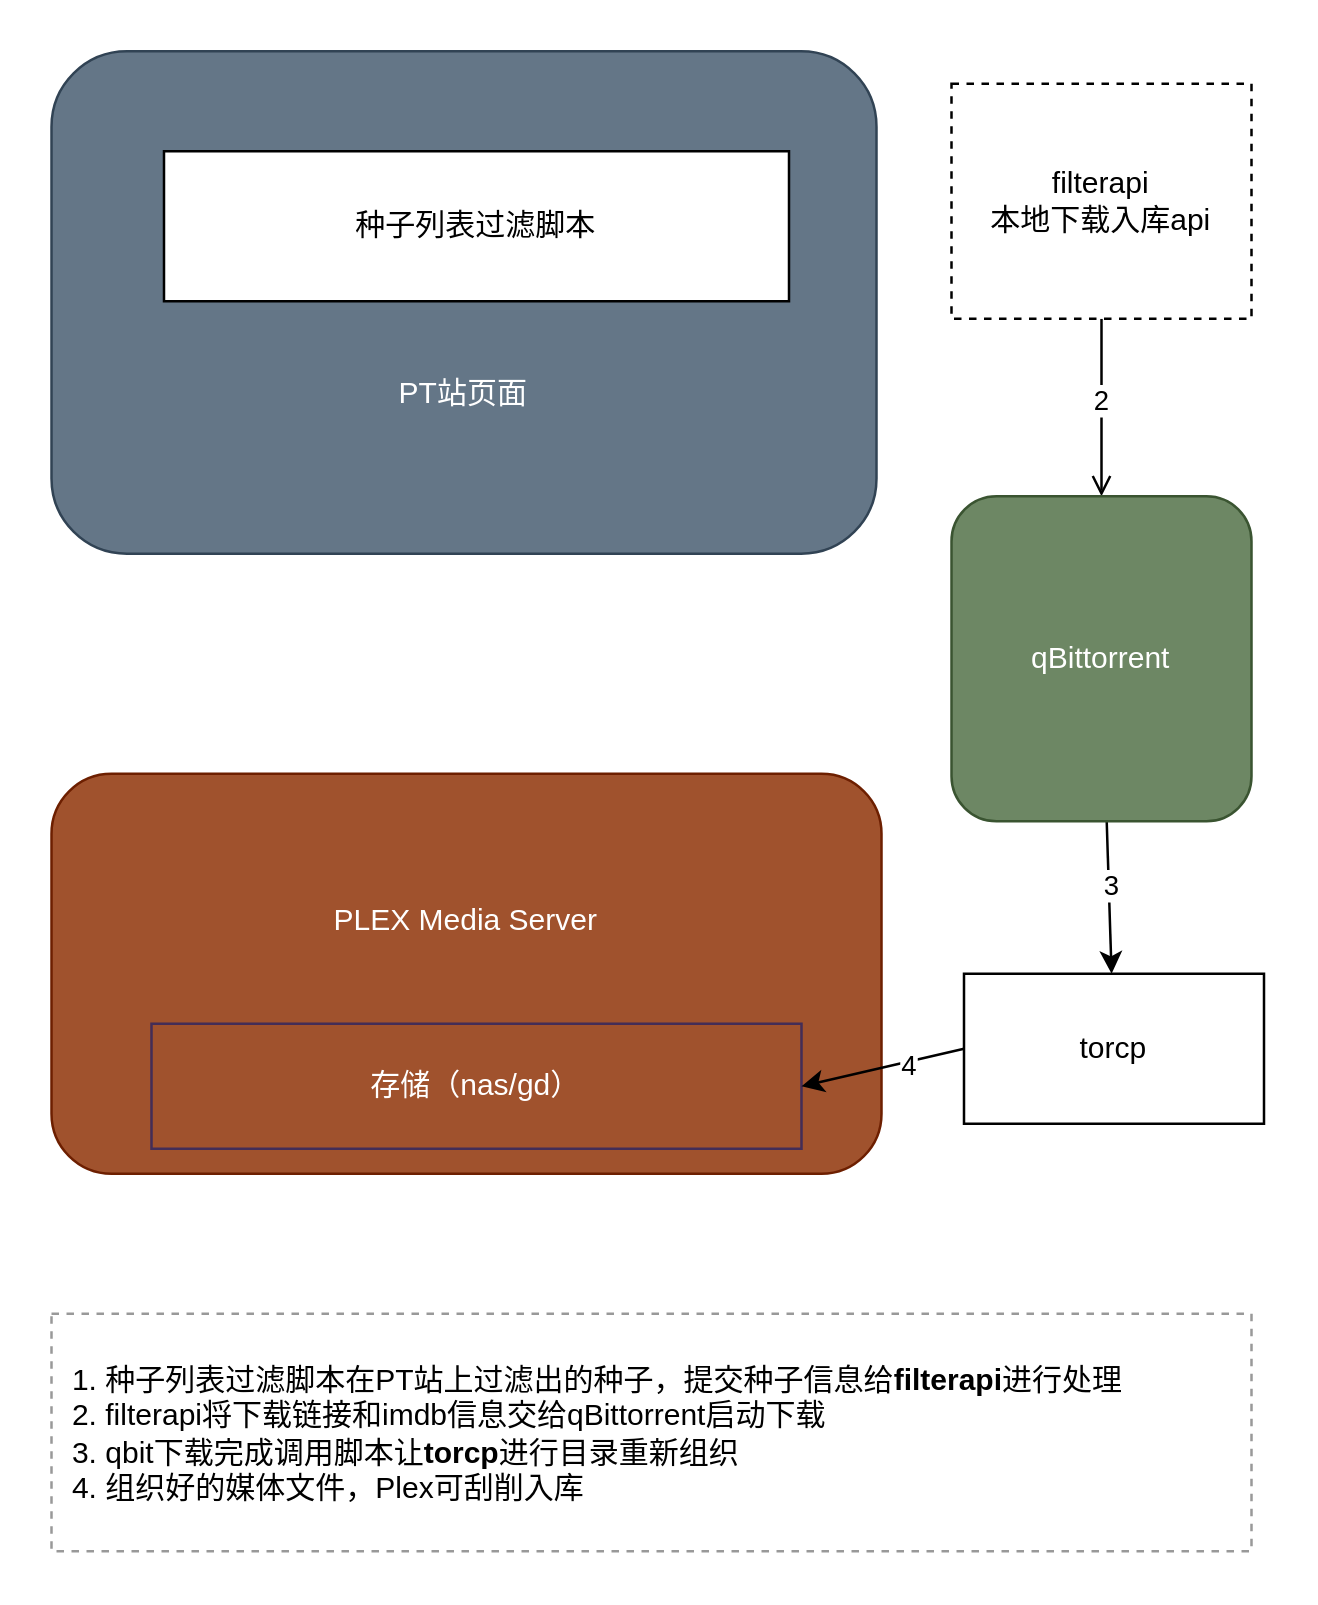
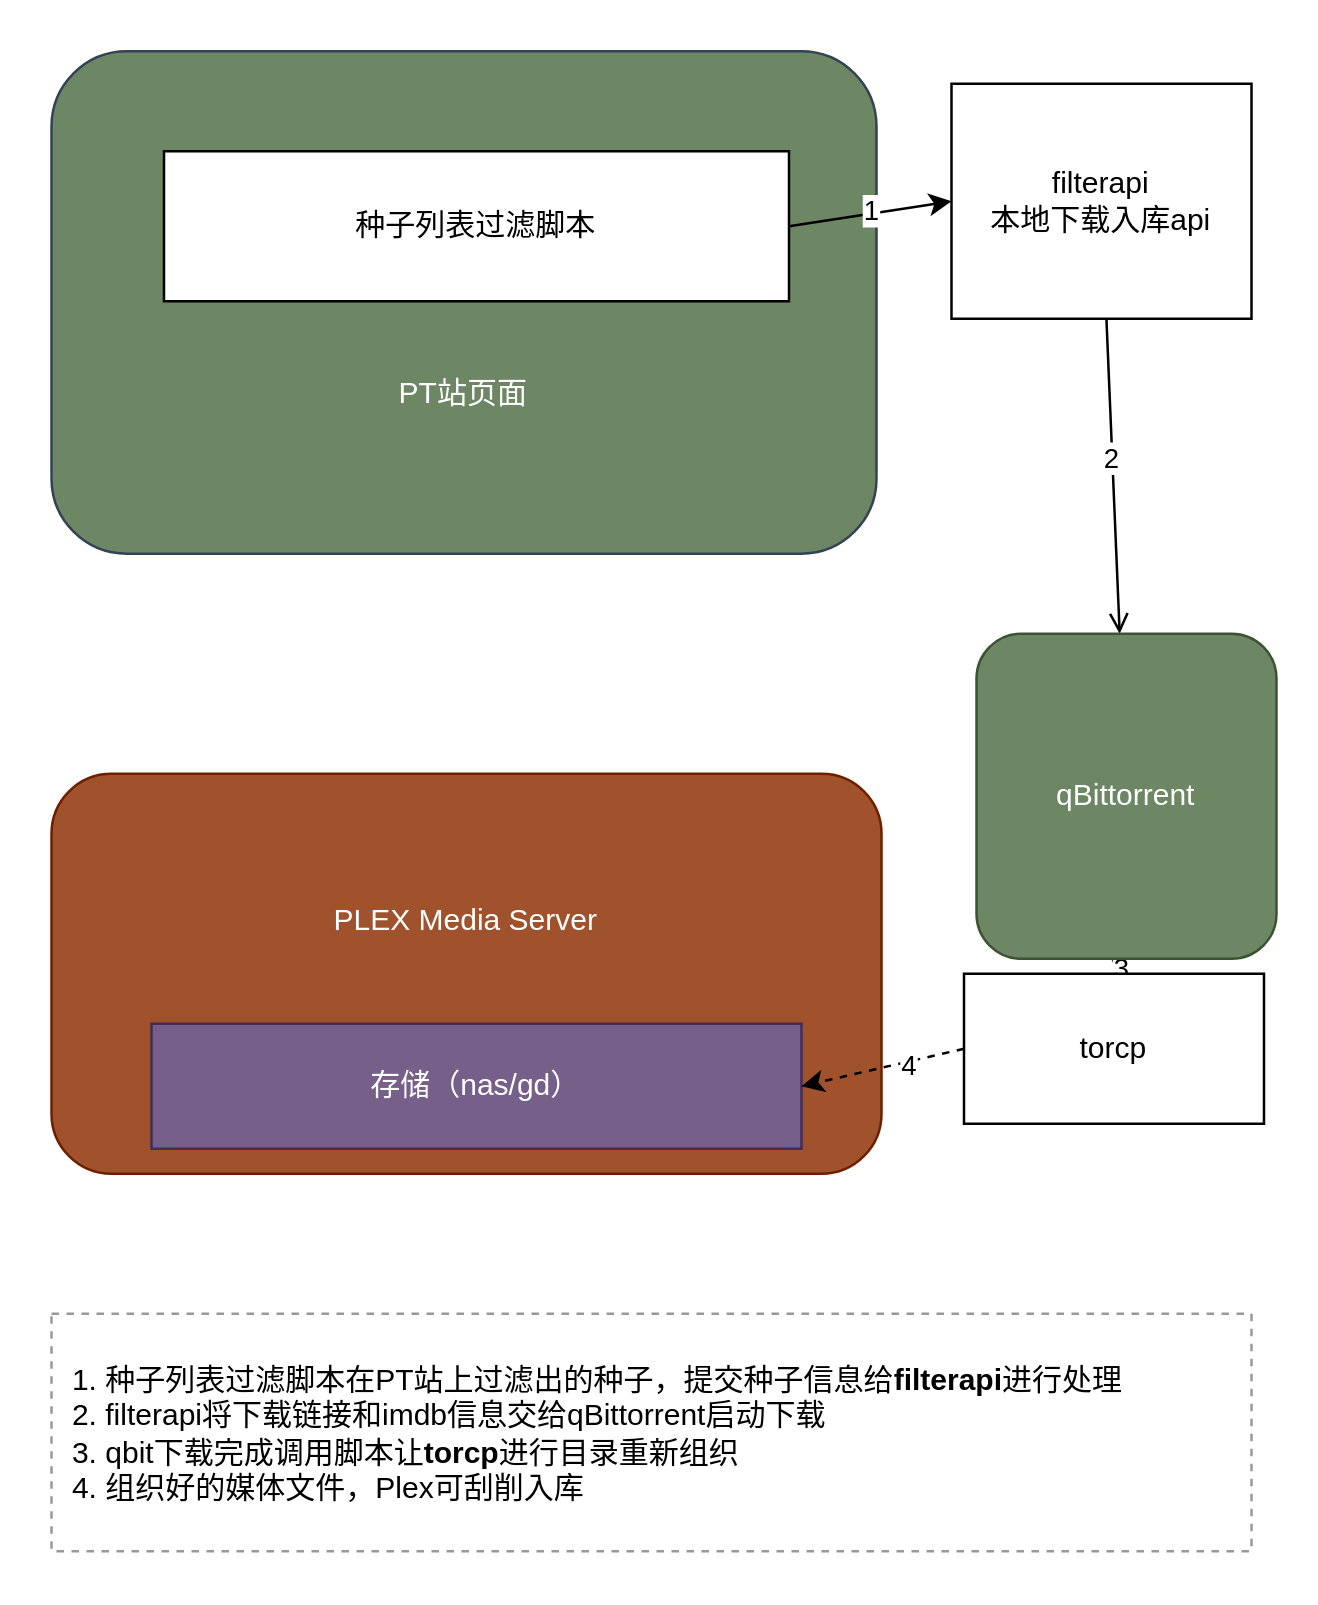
  <mxCell id="0" />
  <mxCell id="1" parent="0" />
- <mxCell id="2" value="&lt;br&gt;&lt;br&gt;&lt;br&gt;&lt;br&gt;&lt;br&gt;PT站页面" style="rounded=1;whiteSpace=wrap;html=1;fillColor=#647687;strokeColor=#314354;fontColor=#ffffff;" vertex="1" parent="1"><mxGeometry x="20" y="20" width="330" height="201" as="geometry" /></mxCell>
+ <mxCell id="2" value="&lt;br&gt;&lt;br&gt;&lt;br&gt;&lt;br&gt;&lt;br&gt;PT站页面" style="rounded=1;whiteSpace=wrap;html=1;fillColor=#6d8764;strokeColor=#314354;fontColor=#ffffff;" vertex="1" parent="1"><mxGeometry x="20" y="20" width="330" height="201" as="geometry" /></mxCell>
+ <mxCell id="3" style="edgeStyle=none;html=1;exitX=1;exitY=0.5;exitDx=0;exitDy=0;entryX=0;entryY=0.5;entryDx=0;entryDy=0;" edge="1" parent="1" source="16" target="7"><mxGeometry relative="1" as="geometry"><mxPoint x="290" y="80" as="sourcePoint" /></mxGeometry></mxCell>
+ <mxCell id="4" value="1" style="edgeLabel;html=1;align=center;verticalAlign=middle;resizable=0;points=[];" vertex="1" connectable="0" parent="3"><mxGeometry y="3" relative="1" as="geometry"><mxPoint y="1" as="offset" /></mxGeometry></mxCell>
  <mxCell id="5" value="" style="edgeStyle=none;html=1;endArrow=open;" edge="1" parent="1" source="7" target="10"><mxGeometry relative="1" as="geometry" /></mxCell>
  <mxCell id="6" value="2" style="edgeLabel;html=1;align=center;verticalAlign=middle;resizable=0;points=[];" vertex="1" connectable="0" parent="5"><mxGeometry x="-0.121" y="-1" relative="1" as="geometry"><mxPoint y="1" as="offset" /></mxGeometry></mxCell>
- <mxCell id="7" value="filterapi&lt;br&gt;本地下载入库api" style="rounded=0;whiteSpace=wrap;html=1;dashed=1;" vertex="1" parent="1"><mxGeometry x="380" y="33" width="120" height="94" as="geometry" /></mxCell>
+ <mxCell id="7" value="filterapi&lt;br&gt;本地下载入库api" style="rounded=0;whiteSpace=wrap;html=1;" vertex="1" parent="1"><mxGeometry x="380" y="33" width="120" height="94" as="geometry" /></mxCell>
  <mxCell id="8" value="" style="edgeStyle=none;html=1;" edge="1" parent="1" source="10" target="11"><mxGeometry relative="1" as="geometry" /></mxCell>
  <mxCell id="9" value="3" style="edgeLabel;html=1;align=center;verticalAlign=middle;resizable=0;points=[];" vertex="1" connectable="0" parent="8"><mxGeometry x="-0.197" y="1" relative="1" as="geometry"><mxPoint y="1" as="offset" /></mxGeometry></mxCell>
- <mxCell id="10" value="qBittorrent" style="rounded=1;whiteSpace=wrap;html=1;fillColor=#6d8764;strokeColor=#3A5431;fontColor=#ffffff;" vertex="1" parent="1"><mxGeometry x="380" y="198" width="120" height="130" as="geometry" /></mxCell>
+ <mxCell id="10" value="qBittorrent" style="rounded=1;whiteSpace=wrap;html=1;fillColor=#6d8764;strokeColor=#3A5431;fontColor=#ffffff;" vertex="1" parent="1"><mxGeometry x="390" y="253" width="120" height="130" as="geometry" /></mxCell>
  <mxCell id="11" value="torcp" style="rounded=0;whiteSpace=wrap;html=1;" vertex="1" parent="1"><mxGeometry x="385" y="389" width="120" height="60" as="geometry" /></mxCell>
  <mxCell id="12" value="PLEX Media Server&lt;br&gt;&lt;br&gt;&lt;br&gt;&lt;br&gt;" style="rounded=1;whiteSpace=wrap;html=1;fillColor=#a0522d;fontColor=#ffffff;strokeColor=#6D1F00;" vertex="1" parent="1"><mxGeometry x="20" y="309" width="332" height="160" as="geometry" /></mxCell>
- <mxCell id="13" value="存储（nas/gd）" style="rounded=0;whiteSpace=wrap;html=1;fillColor=#a0522d;fontColor=#ffffff;strokeColor=#432D57;" vertex="1" parent="1"><mxGeometry x="60" y="409" width="260" height="50" as="geometry" /></mxCell>
- <mxCell id="14" style="edgeStyle=none;html=1;exitX=0;exitY=0.5;exitDx=0;exitDy=0;entryX=1;entryY=0.5;entryDx=0;entryDy=0;" edge="1" parent="1" source="11" target="13"><mxGeometry relative="1" as="geometry" /></mxCell>
+ <mxCell id="13" value="存储（nas/gd）" style="rounded=0;whiteSpace=wrap;html=1;fillColor=#76608a;fontColor=#ffffff;strokeColor=#432D57;" vertex="1" parent="1"><mxGeometry x="60" y="409" width="260" height="50" as="geometry" /></mxCell>
+ <mxCell id="14" style="edgeStyle=none;html=1;exitX=0;exitY=0.5;exitDx=0;exitDy=0;entryX=1;entryY=0.5;entryDx=0;entryDy=0;dashed=1;" edge="1" parent="1" source="11" target="13"><mxGeometry relative="1" as="geometry" /></mxCell>
  <mxCell id="15" value="4" style="edgeLabel;html=1;align=center;verticalAlign=middle;resizable=0;points=[];" vertex="1" connectable="0" parent="14"><mxGeometry x="-0.283" y="1" relative="1" as="geometry"><mxPoint x="1" as="offset" /></mxGeometry></mxCell>
  <mxCell id="16" value="种子列表过滤脚本" style="rounded=0;whiteSpace=wrap;html=1;" vertex="1" parent="1"><mxGeometry x="65" y="60" width="250" height="60" as="geometry" /></mxCell>
  <mxCell id="17" value="&lt;div&gt;&amp;nbsp; 1. 种子列表过滤脚本在PT站上过滤出的种子，提交种子信息给&lt;b&gt;filterapi&lt;/b&gt;进行处理&lt;/div&gt;&lt;div&gt;&amp;nbsp; 2. filterapi将下载链接和imdb信息交给qBittorrent启动下载&lt;/div&gt;&lt;div&gt;&amp;nbsp; 3. qbit下载完成调用脚本让&lt;b&gt;torcp&lt;/b&gt;进行目录重新组织&lt;/div&gt;&lt;div&gt;&lt;span&gt;&amp;nbsp; 4. 组织好的媒体文件，Plex可刮削入库&lt;/span&gt;&lt;/div&gt;" style="rounded=0;whiteSpace=wrap;html=1;dashed=1;align=left;strokeColor=#999999;" vertex="1" parent="1"><mxGeometry x="20" y="525" width="480" height="95" as="geometry" /></mxCell>
